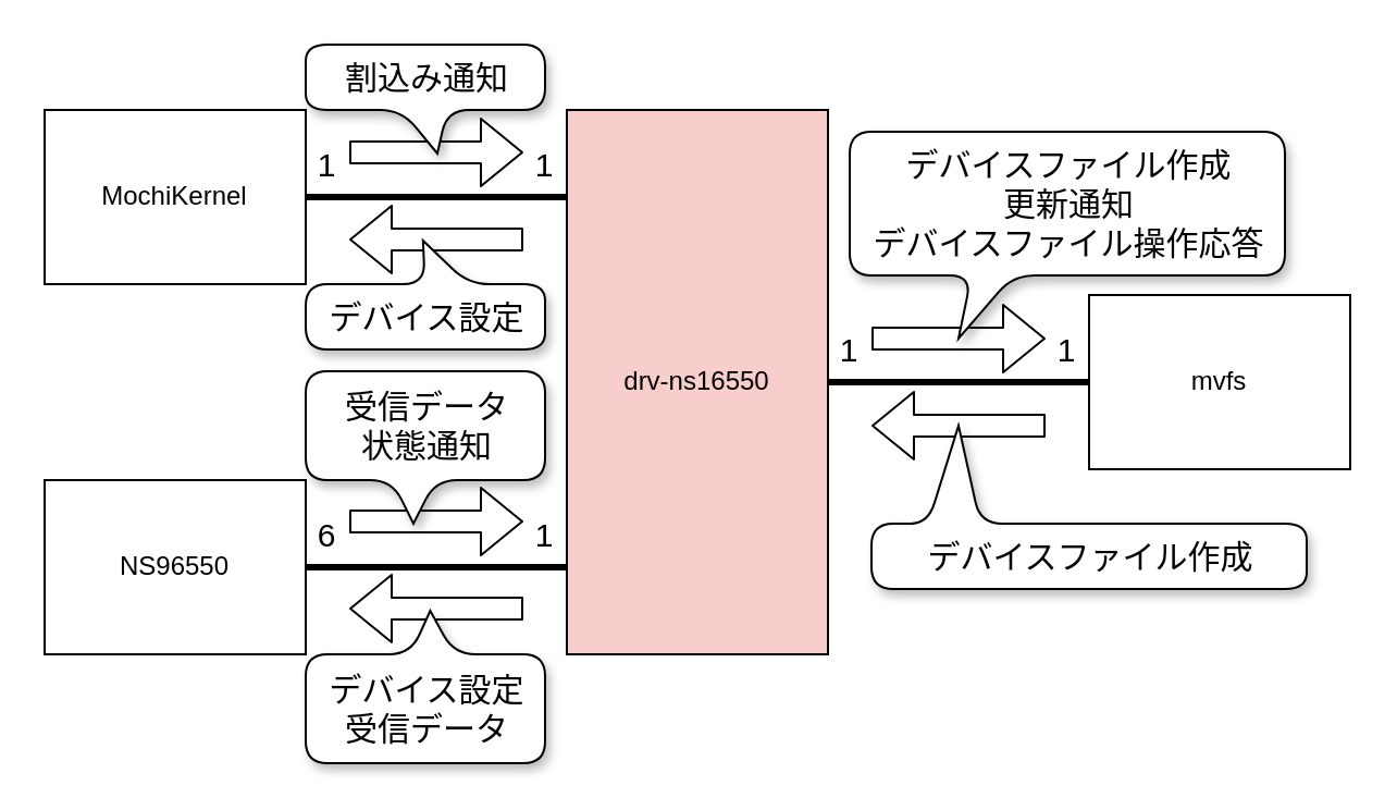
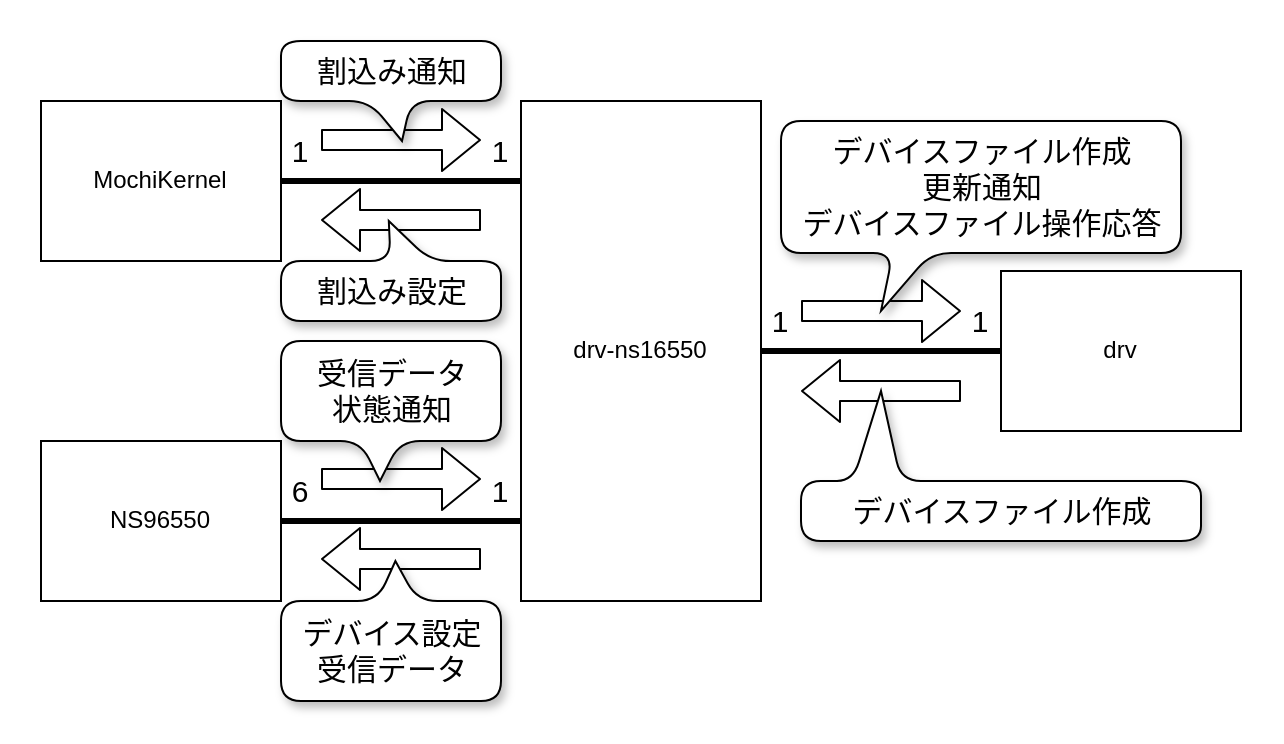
  <mxCell id="0" />
  <mxCell id="1" parent="0" />
- <mxCell id="2" value="drv-ns16550" style="rounded=0;whiteSpace=wrap;html=1;strokeColor=#000000;glass=0;comic=0;perimeterSpacing=0;fillColor=#f8cecc;" parent="1" vertex="1"><mxGeometry x="260" y="50" width="120" height="250" as="geometry" /></mxCell>
- <mxCell id="3" value="mvfs" style="rounded=0;whiteSpace=wrap;html=1;" parent="1" vertex="1"><mxGeometry x="500" y="135" width="120" height="80" as="geometry" /></mxCell>
+ <mxCell id="2" value="drv-ns16550" style="rounded=0;whiteSpace=wrap;html=1;strokeColor=#000000;glass=0;comic=0;perimeterSpacing=0;" parent="1" vertex="1"><mxGeometry x="260" y="50" width="120" height="250" as="geometry" /></mxCell>
+ <mxCell id="3" value="drv" style="rounded=0;whiteSpace=wrap;html=1;" parent="1" vertex="1"><mxGeometry x="500" y="135" width="120" height="80" as="geometry" /></mxCell>
  <mxCell id="4" value="" style="endArrow=none;html=1;entryX=0;entryY=0.5;entryDx=0;entryDy=0;strokeWidth=3;exitX=0;exitY=1;exitDx=0;exitDy=0;" parent="1" source="7" target="3" edge="1"><mxGeometry width="50" height="50" relative="1" as="geometry"><mxPoint x="380" y="165" as="sourcePoint" /><mxPoint x="500" y="195" as="targetPoint" /></mxGeometry></mxCell>
  <mxCell id="5" value="" style="shape=flexArrow;endArrow=classic;html=1;strokeWidth=1;" parent="1" edge="1"><mxGeometry width="50" height="50" relative="1" as="geometry"><mxPoint x="400" y="155" as="sourcePoint" /><mxPoint x="480" y="155" as="targetPoint" /></mxGeometry></mxCell>
  <mxCell id="6" value="" style="shape=flexArrow;endArrow=classic;html=1;strokeWidth=1;" parent="1" edge="1"><mxGeometry width="50" height="50" relative="1" as="geometry"><mxPoint x="480" y="195" as="sourcePoint" /><mxPoint x="400" y="195" as="targetPoint" /></mxGeometry></mxCell>
  <mxCell id="7" value="1" style="text;html=1;strokeColor=none;fillColor=none;align=center;verticalAlign=middle;whiteSpace=wrap;rounded=0;spacing=0;fontSize=15;" parent="1" vertex="1"><mxGeometry x="380" y="145" width="20" height="30" as="geometry" /></mxCell>
  <mxCell id="8" value="1" style="text;html=1;strokeColor=none;fillColor=none;align=center;verticalAlign=middle;whiteSpace=wrap;rounded=0;spacing=0;fontSize=15;" parent="1" vertex="1"><mxGeometry x="480" y="145" width="20" height="30" as="geometry" /></mxCell>
  <mxCell id="9" value="デバイスファイル作成&lt;br&gt;更新通知&lt;br&gt;デバイスファイル操作応答" style="shape=callout;whiteSpace=wrap;html=1;perimeter=calloutPerimeter;fontSize=15;size=29;position=0.28;rounded=1;position2=0.25;base=19;align=center;spacingLeft=2;shadow=1;spacing=5;" parent="1" vertex="1"><mxGeometry x="390" y="60" width="200" height="95" as="geometry" /></mxCell>
  <mxCell id="10" value="デバイスファイル作成" style="shape=callout;whiteSpace=wrap;html=1;perimeter=calloutPerimeter;fontSize=15;size=45;position=0.75;rounded=1;position2=0.8;base=24;align=center;spacingLeft=2;direction=west;shadow=1;spacing=5;" parent="1" vertex="1"><mxGeometry x="400" y="195" width="200" height="75" as="geometry" /></mxCell>
  <mxCell id="11" value="NS96550" style="rounded=0;whiteSpace=wrap;html=1;" parent="1" vertex="1"><mxGeometry x="20" y="220" width="120" height="80" as="geometry" /></mxCell>
  <mxCell id="12" value="" style="endArrow=none;html=1;entryX=0;entryY=0.5;entryDx=0;entryDy=0;strokeWidth=3;" parent="1" edge="1"><mxGeometry width="50" height="50" relative="1" as="geometry"><mxPoint x="140" y="260" as="sourcePoint" /><mxPoint x="260" y="260" as="targetPoint" /></mxGeometry></mxCell>
  <mxCell id="13" value="6" style="text;html=1;strokeColor=none;fillColor=none;align=center;verticalAlign=middle;whiteSpace=wrap;rounded=0;spacing=0;fontSize=15;" parent="1" vertex="1"><mxGeometry x="140" y="230" width="20" height="30" as="geometry" /></mxCell>
  <mxCell id="14" value="1" style="text;html=1;strokeColor=none;fillColor=none;align=center;verticalAlign=middle;whiteSpace=wrap;rounded=0;spacing=0;fontSize=15;" parent="1" vertex="1"><mxGeometry x="240" y="230" width="20" height="30" as="geometry" /></mxCell>
  <mxCell id="15" value="" style="shape=flexArrow;endArrow=classic;html=1;strokeWidth=1;" parent="1" edge="1"><mxGeometry width="50" height="50" relative="1" as="geometry"><mxPoint x="160" y="239" as="sourcePoint" /><mxPoint x="240" y="239" as="targetPoint" /></mxGeometry></mxCell>
  <mxCell id="16" value="" style="shape=flexArrow;endArrow=classic;html=1;strokeWidth=1;" parent="1" edge="1"><mxGeometry width="50" height="50" relative="1" as="geometry"><mxPoint x="240" y="279" as="sourcePoint" /><mxPoint x="160" y="279" as="targetPoint" /></mxGeometry></mxCell>
  <mxCell id="17" value="受信データ&lt;br&gt;状態通知" style="shape=callout;whiteSpace=wrap;html=1;perimeter=calloutPerimeter;fontSize=15;size=20;position=0.36;rounded=1;position2=0.45;base=20;align=center;spacingLeft=2;shadow=1;spacing=5;" parent="1" vertex="1"><mxGeometry x="140" y="170" width="110" height="70" as="geometry" /></mxCell>
  <mxCell id="18" value="デバイス設定&lt;br&gt;受信データ" style="shape=callout;whiteSpace=wrap;html=1;perimeter=calloutPerimeter;fontSize=15;size=20;position=0.38;rounded=1;position2=0.48;base=20;align=center;spacingLeft=2;direction=west;shadow=1;spacing=5;" parent="1" vertex="1"><mxGeometry x="140" y="280" width="110" height="70" as="geometry" /></mxCell>
  <mxCell id="19" value="MochiKernel" style="rounded=0;whiteSpace=wrap;html=1;" parent="1" vertex="1"><mxGeometry x="20" y="50" width="120" height="80" as="geometry" /></mxCell>
  <mxCell id="20" value="" style="endArrow=none;html=1;entryX=0;entryY=0.5;entryDx=0;entryDy=0;strokeWidth=3;" parent="1" edge="1"><mxGeometry width="50" height="50" relative="1" as="geometry"><mxPoint x="140" y="90" as="sourcePoint" /><mxPoint x="260" y="90" as="targetPoint" /></mxGeometry></mxCell>
  <mxCell id="21" value="1" style="text;html=1;strokeColor=none;fillColor=none;align=center;verticalAlign=middle;whiteSpace=wrap;rounded=0;spacing=0;fontSize=15;" parent="1" vertex="1"><mxGeometry x="140" y="60" width="20" height="30" as="geometry" /></mxCell>
  <mxCell id="22" value="1" style="text;html=1;strokeColor=none;fillColor=none;align=center;verticalAlign=middle;whiteSpace=wrap;rounded=0;spacing=0;fontSize=15;" parent="1" vertex="1"><mxGeometry x="240" y="60" width="20" height="30" as="geometry" /></mxCell>
  <mxCell id="23" value="" style="shape=flexArrow;endArrow=classic;html=1;strokeWidth=1;" parent="1" edge="1"><mxGeometry width="50" height="50" relative="1" as="geometry"><mxPoint x="160" y="69.5" as="sourcePoint" /><mxPoint x="240" y="69.5" as="targetPoint" /></mxGeometry></mxCell>
  <mxCell id="24" value="" style="shape=flexArrow;endArrow=classic;html=1;strokeWidth=1;" parent="1" edge="1"><mxGeometry width="50" height="50" relative="1" as="geometry"><mxPoint x="240" y="109.5" as="sourcePoint" /><mxPoint x="160" y="109.5" as="targetPoint" /></mxGeometry></mxCell>
  <mxCell id="25" value="割込み通知" style="shape=callout;whiteSpace=wrap;html=1;perimeter=calloutPerimeter;fontSize=15;size=20;position=0.4;rounded=1;position2=0.55;base=21;align=center;spacingLeft=2;shadow=1;spacing=5;" parent="1" vertex="1"><mxGeometry x="140" y="20" width="110" height="50" as="geometry" /></mxCell>
- <mxCell id="26" value="デバイス設定" style="shape=callout;whiteSpace=wrap;html=1;perimeter=calloutPerimeter;fontSize=15;size=20;position=0.32;rounded=1;position2=0.51;base=20;align=center;spacingLeft=2;shadow=1;direction=west;spacing=5;" parent="1" vertex="1"><mxGeometry x="140" y="110" width="110" height="50" as="geometry" /></mxCell>
+ <mxCell id="26" value="割込み設定" style="shape=callout;whiteSpace=wrap;html=1;perimeter=calloutPerimeter;fontSize=15;size=20;position=0.32;rounded=1;position2=0.51;base=20;align=center;spacingLeft=2;shadow=1;direction=west;spacing=5;" parent="1" vertex="1"><mxGeometry x="140" y="110" width="110" height="50" as="geometry" /></mxCell>
